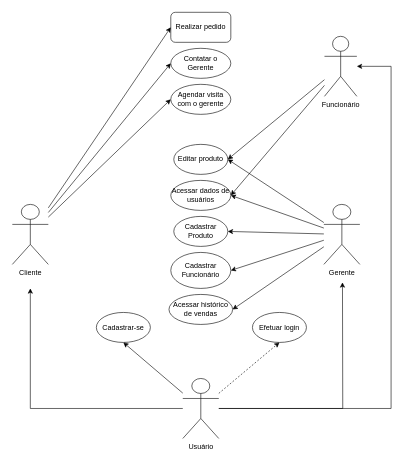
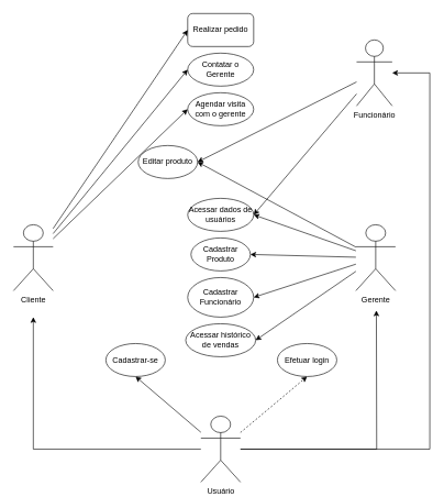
  <mxCell id="0" />
  <mxCell id="1" parent="0" />
  <mxCell id="2" style="edgeStyle=orthogonalEdgeStyle;rounded=0;orthogonalLoop=1;jettySize=auto;html=1;entryX=0.5;entryY=1.4;entryDx=0;entryDy=0;entryPerimeter=0;" edge="1" parent="1" source="5" target="15"><mxGeometry relative="1" as="geometry" /></mxCell>
  <mxCell id="3" style="edgeStyle=orthogonalEdgeStyle;rounded=0;orthogonalLoop=1;jettySize=auto;html=1;" edge="1" parent="1" source="5"><mxGeometry relative="1" as="geometry"><mxPoint x="570" y="470" as="targetPoint" /></mxGeometry></mxCell>
  <mxCell id="4" style="edgeStyle=orthogonalEdgeStyle;rounded=0;orthogonalLoop=1;jettySize=auto;html=1;" edge="1" parent="1" source="5" target="6"><mxGeometry relative="1" as="geometry"><mxPoint x="650" y="120" as="targetPoint" /><Array as="points"><mxPoint x="651" y="680" /><mxPoint x="651" y="110" /></Array></mxGeometry></mxCell>
  <mxCell id="5" value="Usuário" style="shape=umlActor;verticalLabelPosition=bottom;verticalAlign=top;html=1;outlineConnect=0;" vertex="1" parent="1"><mxGeometry x="304" y="630" width="60" height="100" as="geometry" /></mxCell>
  <mxCell id="6" value="Funcionário" style="shape=umlActor;verticalLabelPosition=bottom;verticalAlign=top;html=1;outlineConnect=0;" vertex="1" parent="1"><mxGeometry x="540" y="60" width="54" height="100" as="geometry" /></mxCell>
  <mxCell id="7" value="Gerente" style="shape=umlActor;verticalLabelPosition=bottom;verticalAlign=top;html=1;outlineConnect=0;" vertex="1" parent="1"><mxGeometry x="539" y="340" width="60" height="100" as="geometry" /></mxCell>
  <mxCell id="8" value="" style="endArrow=classic;html=1;rounded=0;entryX=1;entryY=0.5;entryDx=0;entryDy=0;" edge="1" parent="1" source="7" target="22"><mxGeometry width="50" height="50" relative="1" as="geometry"><mxPoint x="-6" y="487" as="sourcePoint" /><mxPoint x="274" y="350" as="targetPoint" /></mxGeometry></mxCell>
  <mxCell id="9" value="Cadastrar Produto" style="ellipse;whiteSpace=wrap;html=1;" vertex="1" parent="1"><mxGeometry x="289" y="360" width="90" height="50" as="geometry" /></mxCell>
  <mxCell id="10" value="" style="endArrow=classic;html=1;rounded=0;entryX=1;entryY=0.5;entryDx=0;entryDy=0;" edge="1" parent="1" source="7" target="12"><mxGeometry width="50" height="50" relative="1" as="geometry"><mxPoint x="534" y="430" as="sourcePoint" /><mxPoint x="664" y="490" as="targetPoint" /></mxGeometry></mxCell>
  <mxCell id="11" value="" style="endArrow=classic;html=1;rounded=0;entryX=1;entryY=0.5;entryDx=0;entryDy=0;" edge="1" parent="1" source="6" target="14"><mxGeometry width="50" height="50" relative="1" as="geometry"><mxPoint x="54" y="390" as="sourcePoint" /><mxPoint x="314" y="230" as="targetPoint" /></mxGeometry></mxCell>
  <mxCell id="12" value="Cadastrar Funcionário" style="ellipse;whiteSpace=wrap;html=1;" vertex="1" parent="1"><mxGeometry x="284" y="420" width="100" height="60" as="geometry" /></mxCell>
  <mxCell id="13" value="" style="endArrow=classic;html=1;rounded=0;entryX=1;entryY=0.5;entryDx=0;entryDy=0;" edge="1" parent="1" source="7" target="9"><mxGeometry width="50" height="50" relative="1" as="geometry"><mxPoint x="-6" y="490" as="sourcePoint" /><mxPoint x="264" y="270" as="targetPoint" /></mxGeometry></mxCell>
- <mxCell id="14" value="Editar produto" style="ellipse;whiteSpace=wrap;html=1;" vertex="1" parent="1"><mxGeometry x="289" y="240" width="90" height="50" as="geometry" /></mxCell>
+ <mxCell id="14" value="Editar produto" style="ellipse;whiteSpace=wrap;html=1;" vertex="1" parent="1"><mxGeometry x="209" y="220" width="90" height="50" as="geometry" /></mxCell>
  <mxCell id="15" value="&lt;div&gt;Cliente&lt;/div&gt;&lt;div&gt;&lt;br&gt;&lt;/div&gt;" style="shape=umlActor;verticalLabelPosition=bottom;verticalAlign=top;html=1;outlineConnect=0;" vertex="1" parent="1"><mxGeometry x="20" y="340" width="60" height="100" as="geometry" /></mxCell>
  <mxCell id="16" value="Realizar pedido" style="whiteSpace=wrap;html=1;rounded=1;" vertex="1" parent="1"><mxGeometry x="284" y="20" width="100" height="50" as="geometry" /></mxCell>
  <mxCell id="17" value="" style="endArrow=classic;html=1;rounded=0;entryX=0;entryY=0.5;entryDx=0;entryDy=0;" edge="1" parent="1" source="15" target="16"><mxGeometry width="50" height="50" relative="1" as="geometry"><mxPoint x="64" y="150" as="sourcePoint" /><mxPoint x="114" y="100" as="targetPoint" /></mxGeometry></mxCell>
  <mxCell id="18" value="Contatar o Gerente" style="ellipse;whiteSpace=wrap;html=1;" vertex="1" parent="1"><mxGeometry x="284" y="80" width="100" height="50" as="geometry" /></mxCell>
  <mxCell id="19" value="" style="endArrow=classic;html=1;rounded=0;entryX=0;entryY=0.5;entryDx=0;entryDy=0;" edge="1" parent="1" source="15" target="18"><mxGeometry width="50" height="50" relative="1" as="geometry"><mxPoint x="64" y="170" as="sourcePoint" /><mxPoint x="114" y="120" as="targetPoint" /></mxGeometry></mxCell>
  <mxCell id="20" value="Agendar visita com o gerente" style="ellipse;whiteSpace=wrap;html=1;" vertex="1" parent="1"><mxGeometry x="284" y="140" width="100" height="50" as="geometry" /></mxCell>
  <mxCell id="21" value="" style="endArrow=classic;html=1;rounded=0;entryX=0;entryY=0.5;entryDx=0;entryDy=0;" edge="1" parent="1" source="15" target="20"><mxGeometry width="50" height="50" relative="1" as="geometry"><mxPoint x="64" y="150" as="sourcePoint" /><mxPoint x="174" y="200" as="targetPoint" /></mxGeometry></mxCell>
  <mxCell id="22" value="Acessar dados de usuários" style="ellipse;whiteSpace=wrap;html=1;" vertex="1" parent="1"><mxGeometry x="284" y="300" width="100" height="50" as="geometry" /></mxCell>
  <mxCell id="23" value="" style="endArrow=classic;html=1;rounded=0;entryX=1;entryY=0.5;entryDx=0;entryDy=0;" edge="1" parent="1" source="6" target="22"><mxGeometry width="50" height="50" relative="1" as="geometry"><mxPoint x="-6" y="480" as="sourcePoint" /><mxPoint x="284" y="300" as="targetPoint" /></mxGeometry></mxCell>
  <mxCell id="24" value="" style="endArrow=classic;html=1;rounded=0;entryX=1;entryY=0.5;entryDx=0;entryDy=0;" edge="1" parent="1" source="7" target="14"><mxGeometry width="50" height="50" relative="1" as="geometry"><mxPoint x="54" y="390" as="sourcePoint" /><mxPoint x="104" y="340" as="targetPoint" /></mxGeometry></mxCell>
  <mxCell id="25" value="Cadastrar-se" style="ellipse;whiteSpace=wrap;html=1;" vertex="1" parent="1"><mxGeometry x="160" y="520" width="90" height="50" as="geometry" /></mxCell>
  <mxCell id="26" value="Efetuar login" style="ellipse;whiteSpace=wrap;html=1;" vertex="1" parent="1"><mxGeometry x="420" y="520" width="90" height="50" as="geometry" /></mxCell>
  <mxCell id="27" value="" style="endArrow=classic;html=1;rounded=0;entryX=0.5;entryY=1;entryDx=0;entryDy=0;" edge="1" parent="1" source="5" target="25"><mxGeometry width="50" height="50" relative="1" as="geometry"><mxPoint x="230" y="680" as="sourcePoint" /><mxPoint x="280" y="630" as="targetPoint" /></mxGeometry></mxCell>
  <mxCell id="28" value="" style="endArrow=classic;html=1;rounded=0;entryX=0.5;entryY=1;entryDx=0;entryDy=0;dashed=1;" edge="1" parent="1" source="5" target="26"><mxGeometry width="50" height="50" relative="1" as="geometry"><mxPoint x="370" y="660" as="sourcePoint" /><mxPoint x="430" y="590" as="targetPoint" /></mxGeometry></mxCell>
  <mxCell id="29" value="Acessar histórico de vendas" style="ellipse;whiteSpace=wrap;html=1;" vertex="1" parent="1"><mxGeometry x="281" y="490" width="106" height="50" as="geometry" /></mxCell>
  <mxCell id="30" value="" style="endArrow=classic;html=1;rounded=0;entryX=1;entryY=0.5;entryDx=0;entryDy=0;" edge="1" parent="1" source="7" target="29"><mxGeometry width="50" height="50" relative="1" as="geometry"><mxPoint x="420" y="490" as="sourcePoint" /><mxPoint x="470" y="440" as="targetPoint" /></mxGeometry></mxCell>
